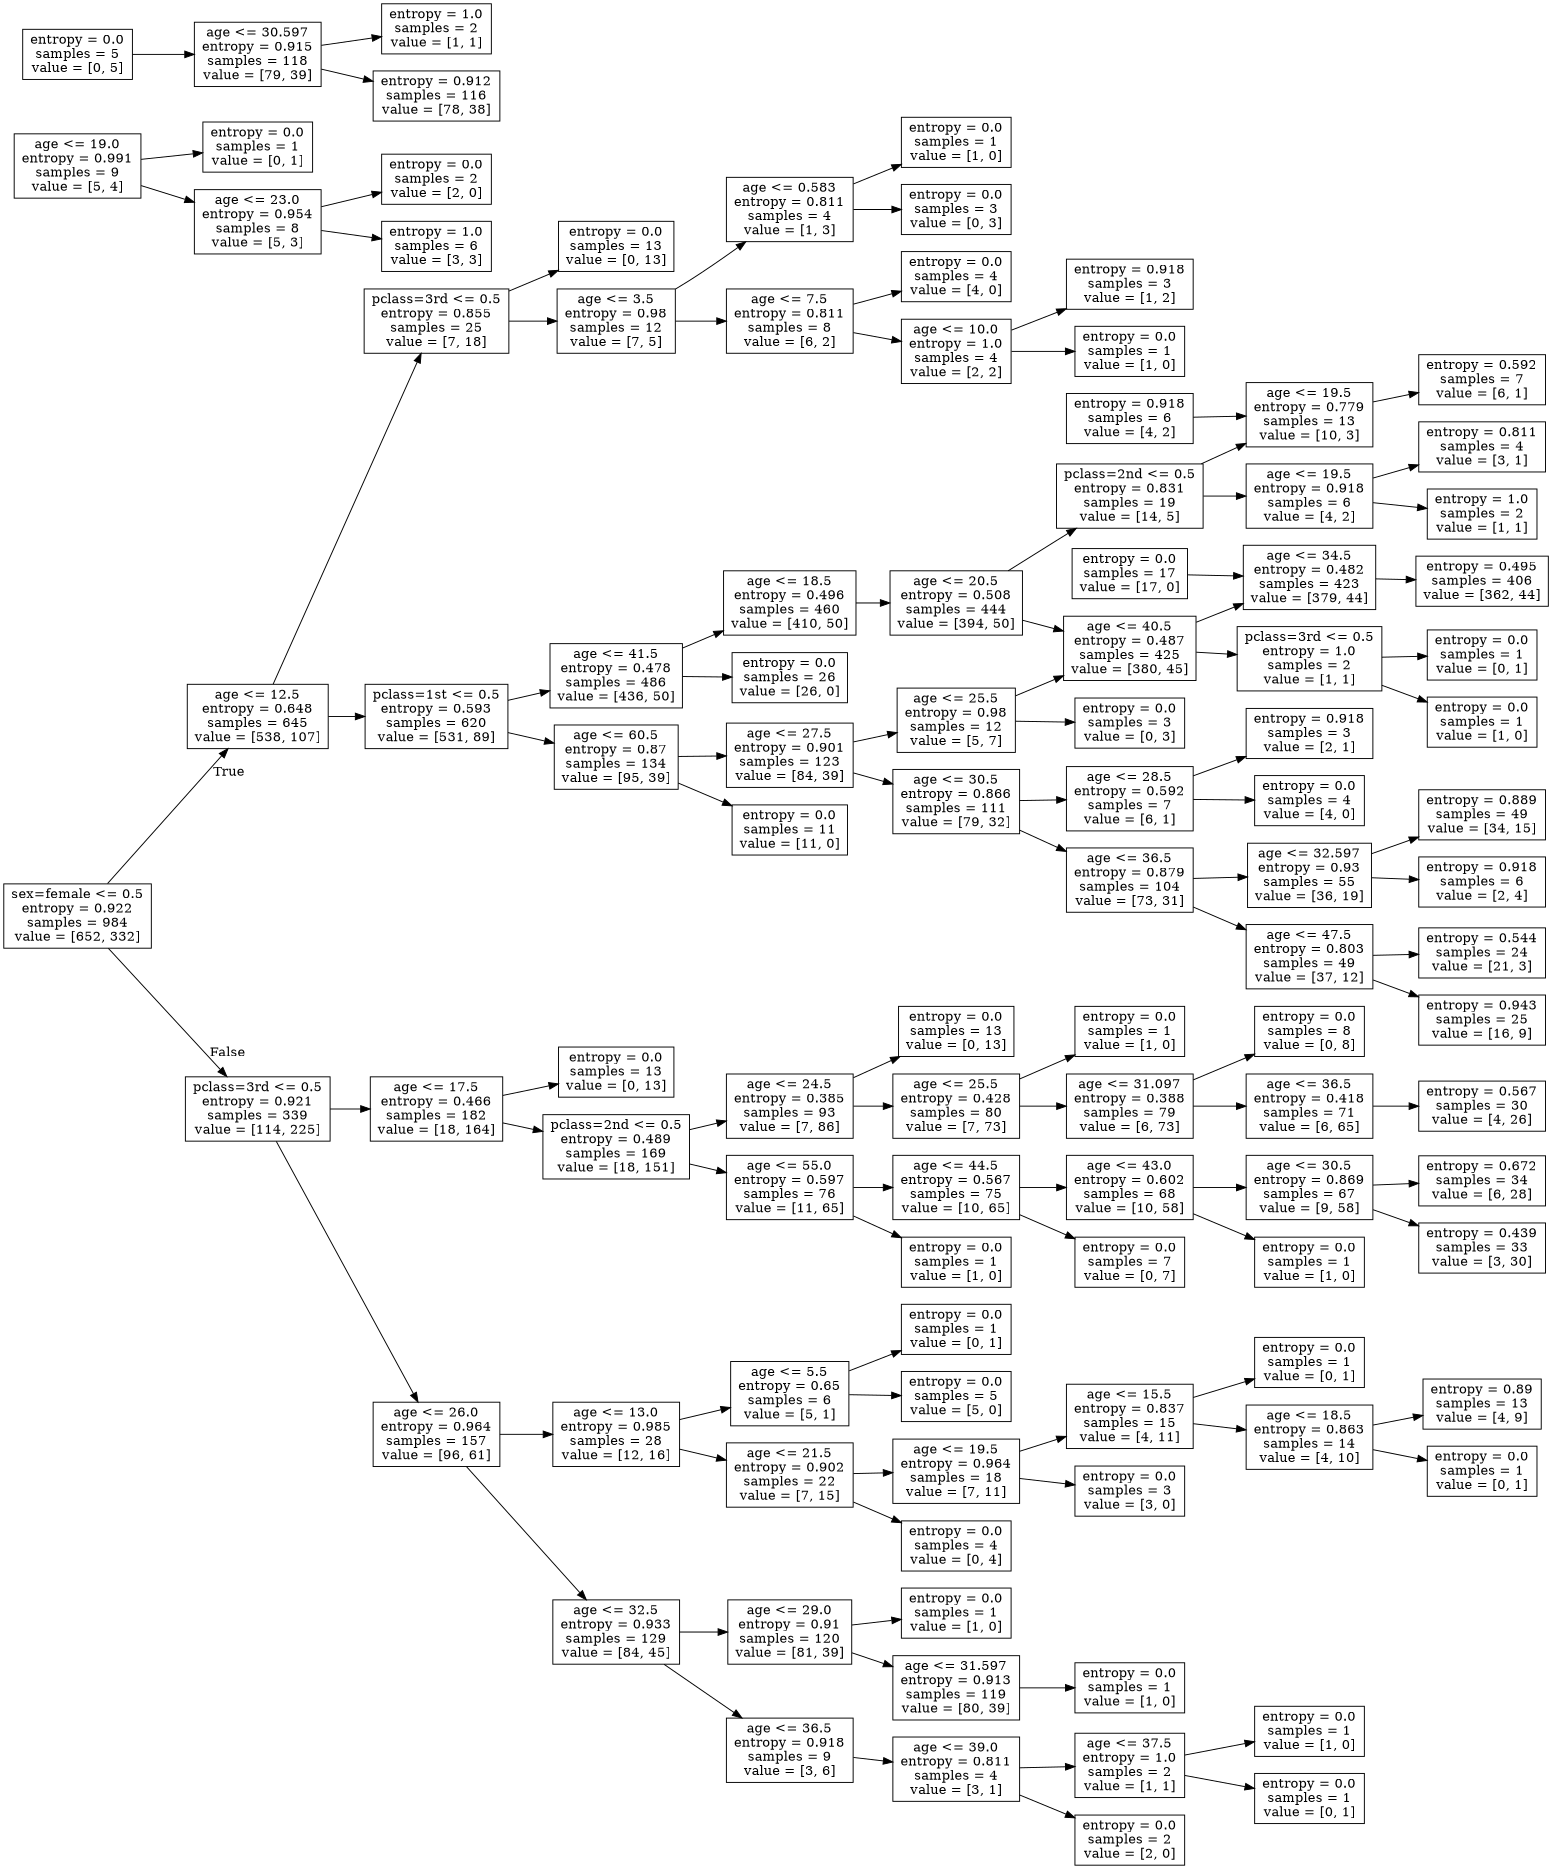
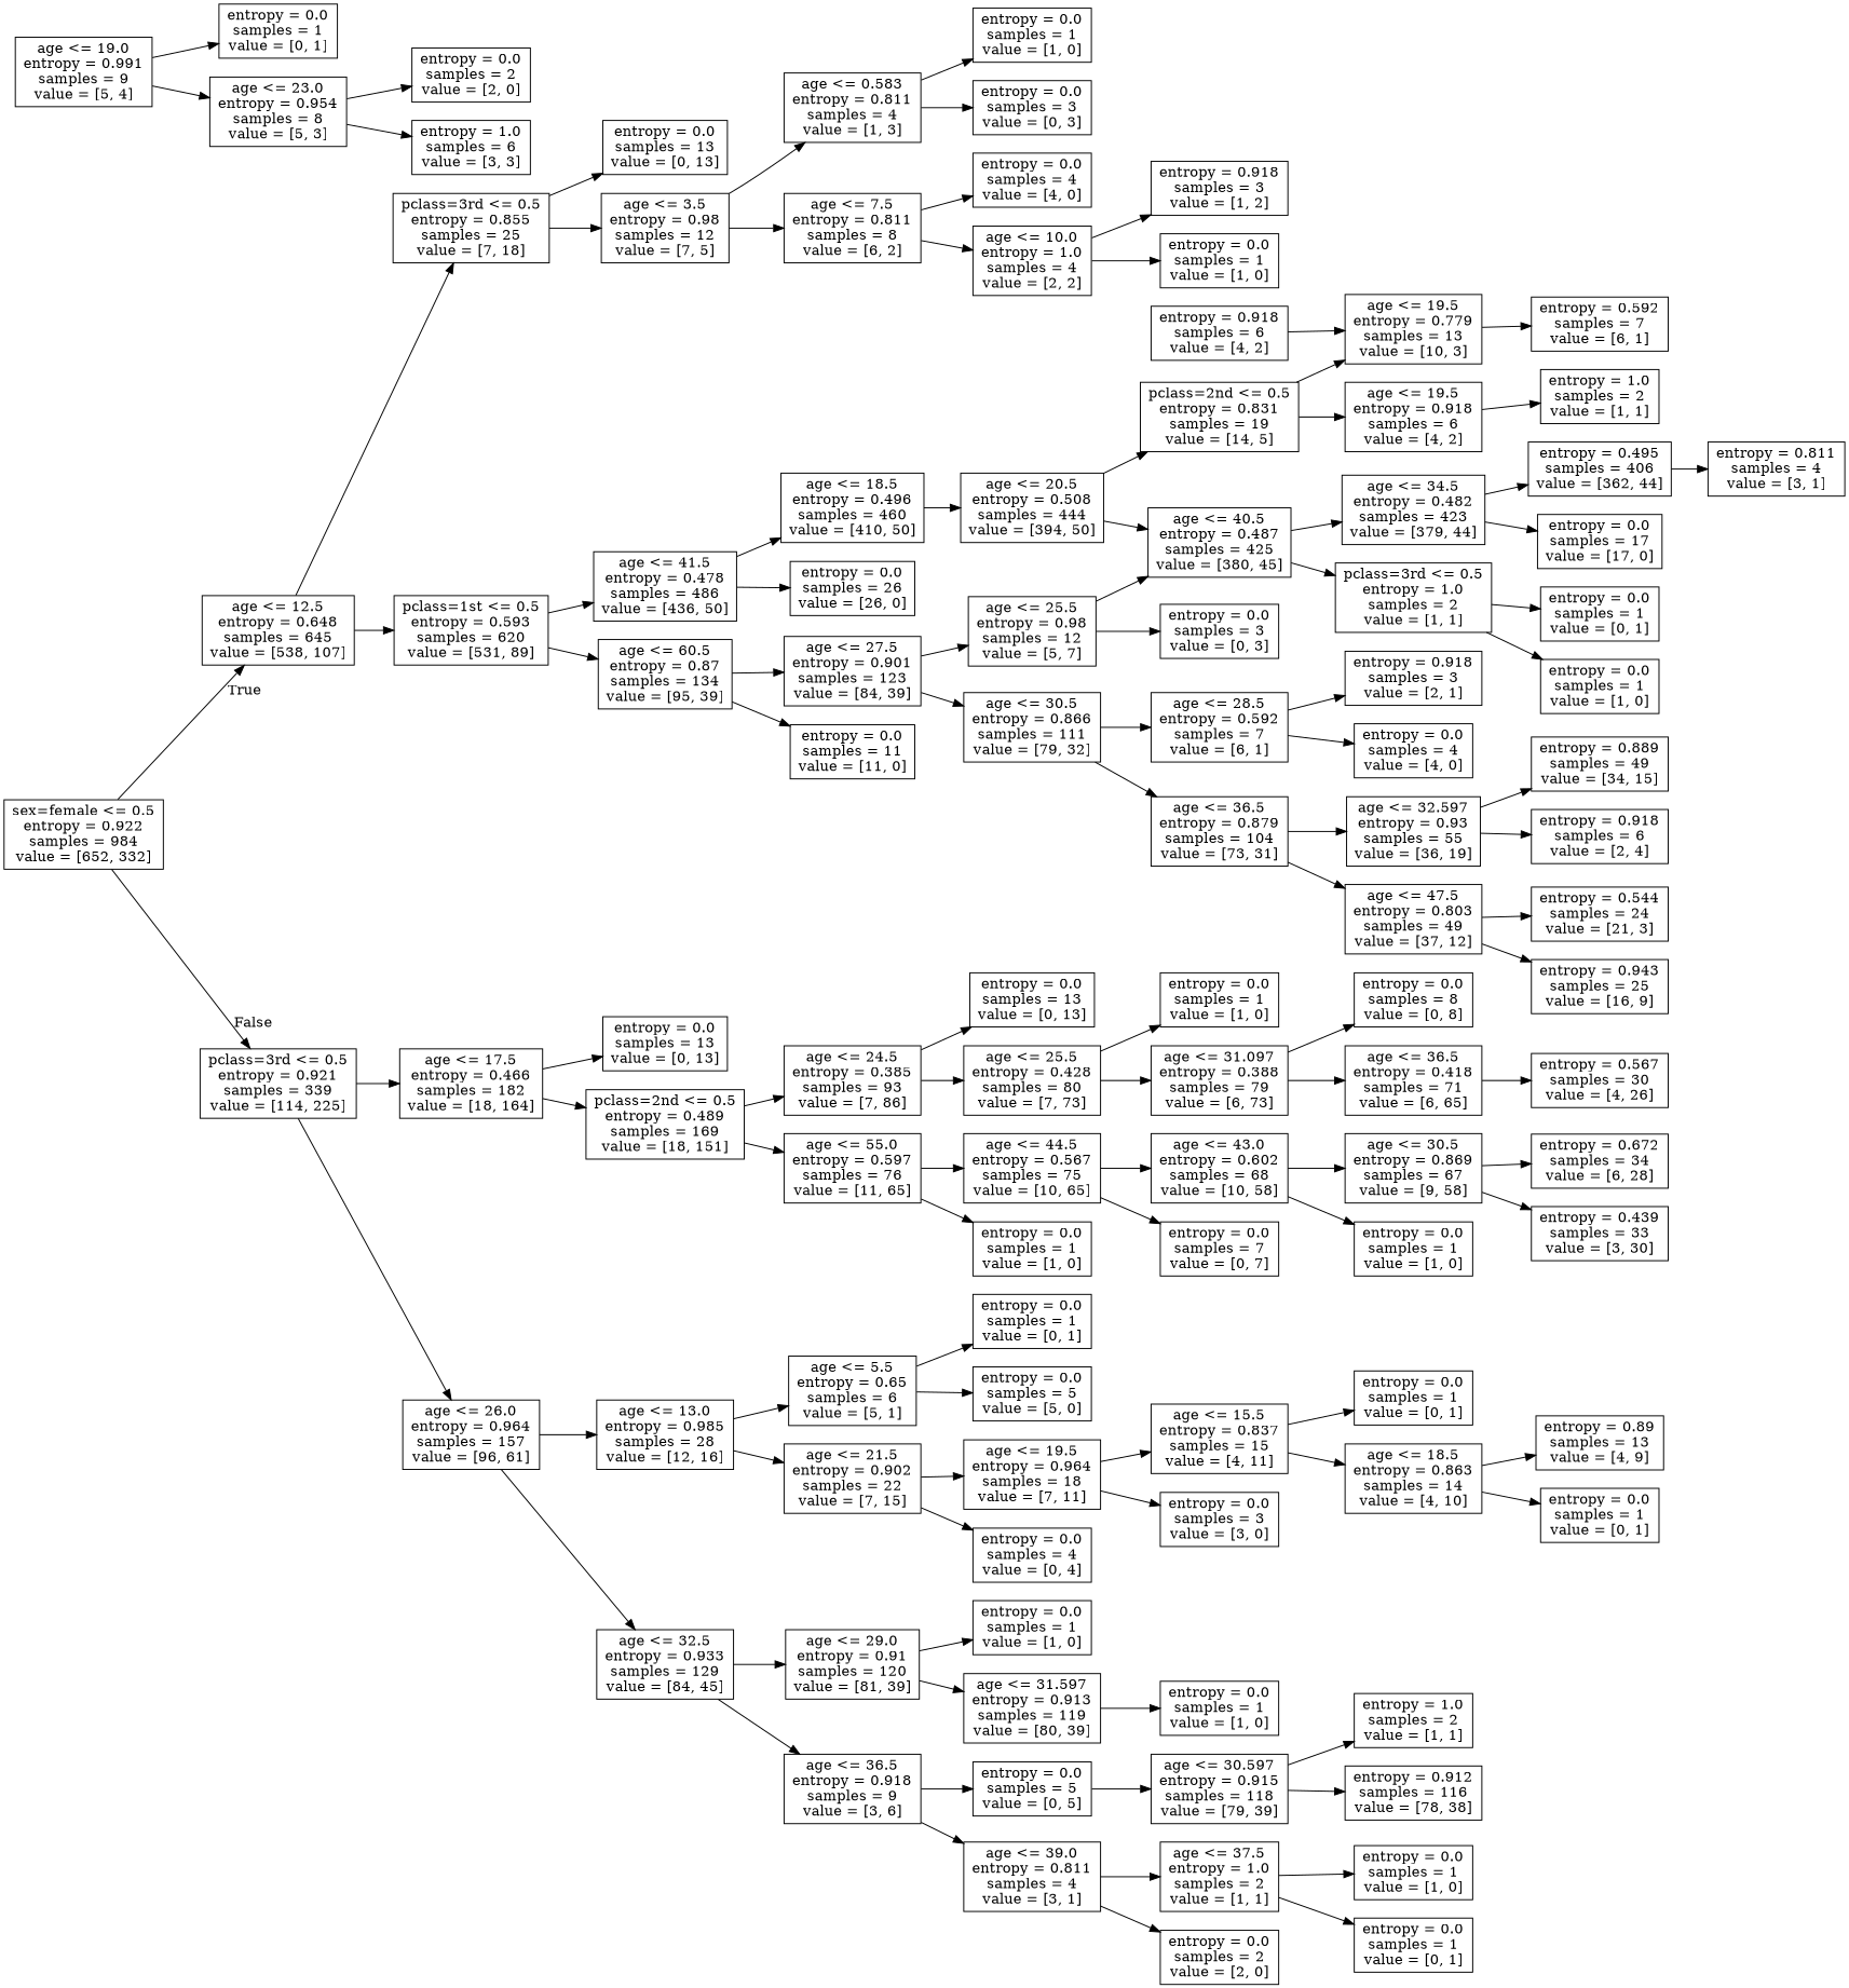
  digraph {
    rankdir=LR
    node [shape=box]
    n1 [label="sex=female <= 0.5\nentropy = 0.922\nsamples = 984\nvalue = [652, 332]"]
    n2 [label="age <= 12.5\nentropy = 0.648\nsamples = 645\nvalue = [538, 107]"]
    n3 [label="pclass=3rd <= 0.5\nentropy = 0.921\nsamples = 339\nvalue = [114, 225]"]
    n4 [label="pclass=3rd <= 0.5\nentropy = 0.855\nsamples = 25\nvalue = [7, 18]"]
    n5 [label="pclass=1st <= 0.5\nentropy = 0.593\nsamples = 620\nvalue = [531, 89]"]
    n6 [label="age <= 17.5\nentropy = 0.466\nsamples = 182\nvalue = [18, 164]"]
    n7 [label="age <= 26.0\nentropy = 0.964\nsamples = 157\nvalue = [96, 61]"]
    n8 [label="entropy = 0.0\nsamples = 13\nvalue = [0, 13]"]
    n9 [label="age <= 3.5\nentropy = 0.98\nsamples = 12\nvalue = [7, 5]"]
    n10 [label="age <= 41.5\nentropy = 0.478\nsamples = 486\nvalue = [436, 50]"]
    n11 [label="age <= 60.5\nentropy = 0.87\nsamples = 134\nvalue = [95, 39]"]
    n12 [label="age <= 0.583\nentropy = 0.811\nsamples = 4\nvalue = [1, 3]"]
    n13 [label="age <= 7.5\nentropy = 0.811\nsamples = 8\nvalue = [6, 2]"]
    n14 [label="entropy = 0.0\nsamples = 1\nvalue = [1, 0]"]
    n15 [label="entropy = 0.0\nsamples = 3\nvalue = [0, 3]"]
    n16 [label="entropy = 0.0\nsamples = 4\nvalue = [4, 0]"]
    n17 [label="age <= 10.0\nentropy = 1.0\nsamples = 4\nvalue = [2, 2]"]
    n18 [label="entropy = 0.918\nsamples = 3\nvalue = [1, 2]"]
    n19 [label="entropy = 0.0\nsamples = 1\nvalue = [1, 0]"]
    n20 [label="age <= 18.5\nentropy = 0.496\nsamples = 460\nvalue = [410, 50]"]
    n21 [label="entropy = 0.0\nsamples = 26\nvalue = [26, 0]"]
    n22 [label="age <= 27.5\nentropy = 0.901\nsamples = 123\nvalue = [84, 39]"]
    n23 [label="entropy = 0.0\nsamples = 11\nvalue = [11, 0]"]
    n24 [label="age <= 20.5\nentropy = 0.508\nsamples = 444\nvalue = [394, 50]"]
    n25 [label="pclass=2nd <= 0.5\nentropy = 0.831\nsamples = 19\nvalue = [14, 5]"]
    n26 [label="age <= 40.5\nentropy = 0.487\nsamples = 425\nvalue = [380, 45]"]
    n27 [label="age <= 19.5\nentropy = 0.779\nsamples = 13\nvalue = [10, 3]"]
    n28 [label="age <= 19.5\nentropy = 0.918\nsamples = 6\nvalue = [4, 2]"]
    n29 [label="age <= 34.5\nentropy = 0.482\nsamples = 423\nvalue = [379, 44]"]
    n30 [label="pclass=3rd <= 0.5\nentropy = 1.0\nsamples = 2\nvalue = [1, 1]"]
    n31 [label="entropy = 0.592\nsamples = 7\nvalue = [6, 1]"]
    n32 [label="entropy = 0.811\nsamples = 4\nvalue = [3, 1]"]
    n33 [label="entropy = 1.0\nsamples = 2\nvalue = [1, 1]"]
    n34 [label="entropy = 0.918\nsamples = 6\nvalue = [4, 2]"]
    n35 [label="entropy = 0.495\nsamples = 406\nvalue = [362, 44]"]
    n36 [label="entropy = 0.0\nsamples = 17\nvalue = [17, 0]"]
    n37 [label="entropy = 0.0\nsamples = 1\nvalue = [0, 1]"]
    n38 [label="entropy = 0.0\nsamples = 1\nvalue = [1, 0]"]
    n39 [label="age <= 25.5\nentropy = 0.98\nsamples = 12\nvalue = [5, 7]"]
    n40 [label="age <= 30.5\nentropy = 0.866\nsamples = 111\nvalue = [79, 32]"]
    n41 [label="entropy = 0.0\nsamples = 3\nvalue = [0, 3]"]
    n42 [label="age <= 28.5\nentropy = 0.592\nsamples = 7\nvalue = [6, 1]"]
    n43 [label="age <= 36.5\nentropy = 0.879\nsamples = 104\nvalue = [73, 31]"]
    n44 [label="age <= 19.0\nentropy = 0.991\nsamples = 9\nvalue = [5, 4]"]
    n45 [label="entropy = 0.0\nsamples = 1\nvalue = [0, 1]"]
    n46 [label="age <= 23.0\nentropy = 0.954\nsamples = 8\nvalue = [5, 3]"]
    n47 [label="entropy = 0.0\nsamples = 2\nvalue = [2, 0]"]
    n48 [label="entropy = 1.0\nsamples = 6\nvalue = [3, 3]"]
    n49 [label="entropy = 0.918\nsamples = 3\nvalue = [2, 1]"]
    n50 [label="entropy = 0.0\nsamples = 4\nvalue = [4, 0]"]
    n51 [label="age <= 32.597\nentropy = 0.93\nsamples = 55\nvalue = [36, 19]"]
    n52 [label="age <= 47.5\nentropy = 0.803\nsamples = 49\nvalue = [37, 12]"]
    n53 [label="entropy = 0.889\nsamples = 49\nvalue = [34, 15]"]
    n54 [label="entropy = 0.918\nsamples = 6\nvalue = [2, 4]"]
    n55 [label="entropy = 0.544\nsamples = 24\nvalue = [21, 3]"]
    n56 [label="entropy = 0.943\nsamples = 25\nvalue = [16, 9]"]
    n57 [label="entropy = 0.0\nsamples = 13\nvalue = [0, 13]"]
    n58 [label="pclass=2nd <= 0.5\nentropy = 0.489\nsamples = 169\nvalue = [18, 151]"]
    n59 [label="age <= 13.0\nentropy = 0.985\nsamples = 28\nvalue = [12, 16]"]
    n60 [label="age <= 32.5\nentropy = 0.933\nsamples = 129\nvalue = [84, 45]"]
    n61 [label="age <= 24.5\nentropy = 0.385\nsamples = 93\nvalue = [7, 86]"]
    n62 [label="age <= 55.0\nentropy = 0.597\nsamples = 76\nvalue = [11, 65]"]
    n63 [label="entropy = 0.0\nsamples = 13\nvalue = [0, 13]"]
    n64 [label="age <= 25.5\nentropy = 0.428\nsamples = 80\nvalue = [7, 73]"]
    n65 [label="age <= 44.5\nentropy = 0.567\nsamples = 75\nvalue = [10, 65]"]
    n66 [label="entropy = 0.0\nsamples = 1\nvalue = [1, 0]"]
    n67 [label="entropy = 0.0\nsamples = 1\nvalue = [1, 0]"]
    n68 [label="age <= 31.097\nentropy = 0.388\nsamples = 79\nvalue = [6, 73]"]
    n69 [label="entropy = 0.0\nsamples = 8\nvalue = [0, 8]"]
    n70 [label="age <= 36.5\nentropy = 0.418\nsamples = 71\nvalue = [6, 65]"]
    n71 [label="entropy = 0.567\nsamples = 30\nvalue = [4, 26]"]
    n72 [label="age <= 43.0\nentropy = 0.602\nsamples = 68\nvalue = [10, 58]"]
    n73 [label="entropy = 0.0\nsamples = 7\nvalue = [0, 7]"]
    n74 [label="age <= 30.5\nentropy = 0.869\nsamples = 67\nvalue = [9, 58]"]
    n75 [label="entropy = 0.0\nsamples = 1\nvalue = [1, 0]"]
    n76 [label="entropy = 0.672\nsamples = 34\nvalue = [6, 28]"]
    n77 [label="entropy = 0.439\nsamples = 33\nvalue = [3, 30]"]
    n78 [label="age <= 5.5\nentropy = 0.65\nsamples = 6\nvalue = [5, 1]"]
    n79 [label="age <= 21.5\nentropy = 0.902\nsamples = 22\nvalue = [7, 15]"]
    n80 [label="age <= 29.0\nentropy = 0.91\nsamples = 120\nvalue = [81, 39]"]
    n81 [label="age <= 36.5\nentropy = 0.918\nsamples = 9\nvalue = [3, 6]"]
    n82 [label="entropy = 0.0\nsamples = 1\nvalue = [0, 1]"]
    n83 [label="entropy = 0.0\nsamples = 5\nvalue = [5, 0]"]
    n84 [label="age <= 19.5\nentropy = 0.964\nsamples = 18\nvalue = [7, 11]"]
    n85 [label="entropy = 0.0\nsamples = 4\nvalue = [0, 4]"]
    n86 [label="age <= 15.5\nentropy = 0.837\nsamples = 15\nvalue = [4, 11]"]
    n87 [label="entropy = 0.0\nsamples = 3\nvalue = [3, 0]"]
    n88 [label="entropy = 0.0\nsamples = 1\nvalue = [0, 1]"]
    n89 [label="age <= 18.5\nentropy = 0.863\nsamples = 14\nvalue = [4, 10]"]
    n90 [label="entropy = 0.89\nsamples = 13\nvalue = [4, 9]"]
    n91 [label="entropy = 0.0\nsamples = 1\nvalue = [0, 1]"]
    n92 [label="entropy = 0.0\nsamples = 1\nvalue = [1, 0]"]
    n93 [label="age <= 31.597\nentropy = 0.913\nsamples = 119\nvalue = [80, 39]"]
    n94 [label="entropy = 0.0\nsamples = 5\nvalue = [0, 5]"]
    n95 [label="age <= 39.0\nentropy = 0.811\nsamples = 4\nvalue = [3, 1]"]
    n96 [label="entropy = 0.0\nsamples = 1\nvalue = [1, 0]"]
    n97 [label="age <= 30.597\nentropy = 0.915\nsamples = 118\nvalue = [79, 39]"]
    n98 [label="entropy = 1.0\nsamples = 2\nvalue = [1, 1]"]
    n99 [label="entropy = 0.912\nsamples = 116\nvalue = [78, 38]"]
    n100 [label="age <= 37.5\nentropy = 1.0\nsamples = 2\nvalue = [1, 1]"]
    n101 [label="entropy = 0.0\nsamples = 2\nvalue = [2, 0]"]
    n102 [label="entropy = 0.0\nsamples = 1\nvalue = [1, 0]"]
    n103 [label="entropy = 0.0\nsamples = 1\nvalue = [0, 1]"]
    n1 -> n2 [headlabel=True labelangle=45 labeldistance=2.5]
    n1 -> n3 [headlabel=False labelangle=-45 labeldistance=2.5]
    n2 -> n4
    n2 -> n5
    n3 -> n6
    n3 -> n7
    n4 -> n8
    n4 -> n9
    n5 -> n10
    n5 -> n11
    n6 -> n57
    n6 -> n58
    n7 -> n59
    n7 -> n60
    n9 -> n12
    n9 -> n13
    n10 -> n20
    n10 -> n21
    n11 -> n22
    n11 -> n23
    n12 -> n14
    n12 -> n15
    n13 -> n16
    n13 -> n17
    n17 -> n18
    n17 -> n19
    n20 -> n24
    n22 -> n39
    n22 -> n40
    n24 -> n25
    n24 -> n26
    n25 -> n27
    n25 -> n28
    n26 -> n29
    n26 -> n30
    n27 -> n31
-   n28 -> n32
+   n35 -> n32
    n28 -> n33
    n29 -> n35
-   n36 -> n29
+   n29 -> n36
    n30 -> n37
    n30 -> n38
    n34 -> n27
    n39 -> n26
    n39 -> n41
    n40 -> n42
    n40 -> n43
    n42 -> n49
    n42 -> n50
    n43 -> n51
    n43 -> n52
    n44 -> n45
    n44 -> n46
    n46 -> n47
    n46 -> n48
    n51 -> n53
    n51 -> n54
    n52 -> n55
    n52 -> n56
    n58 -> n61
    n58 -> n62
    n59 -> n78
    n59 -> n79
    n60 -> n80
    n60 -> n81
    n61 -> n63
    n61 -> n64
    n62 -> n65
    n62 -> n66
    n64 -> n67
    n64 -> n68
    n65 -> n72
    n65 -> n73
    n68 -> n69
    n68 -> n70
    n70 -> n71
    n72 -> n74
    n72 -> n75
    n74 -> n76
    n74 -> n77
    n78 -> n82
    n78 -> n83
    n79 -> n84
    n79 -> n85
    n80 -> n92
    n80 -> n93
+   n81 -> n94
    n81 -> n95
    n84 -> n86
    n84 -> n87
    n86 -> n88
    n86 -> n89
    n89 -> n90
    n89 -> n91
    n93 -> n96
    n94 -> n97
    n95 -> n100
    n95 -> n101
    n97 -> n98
    n97 -> n99
    n100 -> n102
    n100 -> n103
  }
